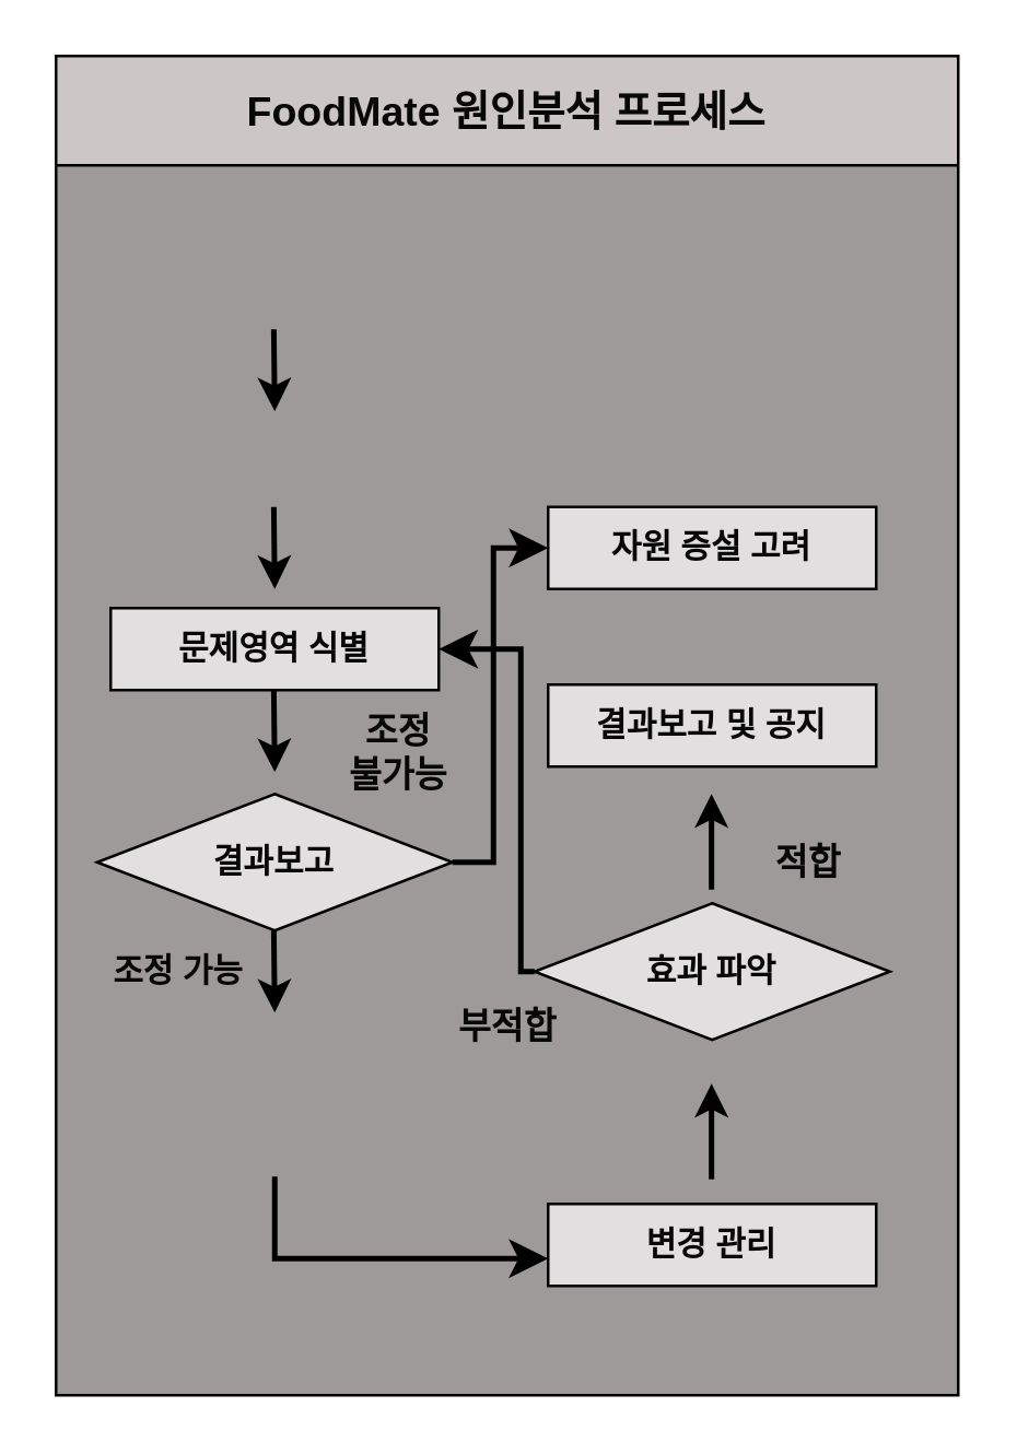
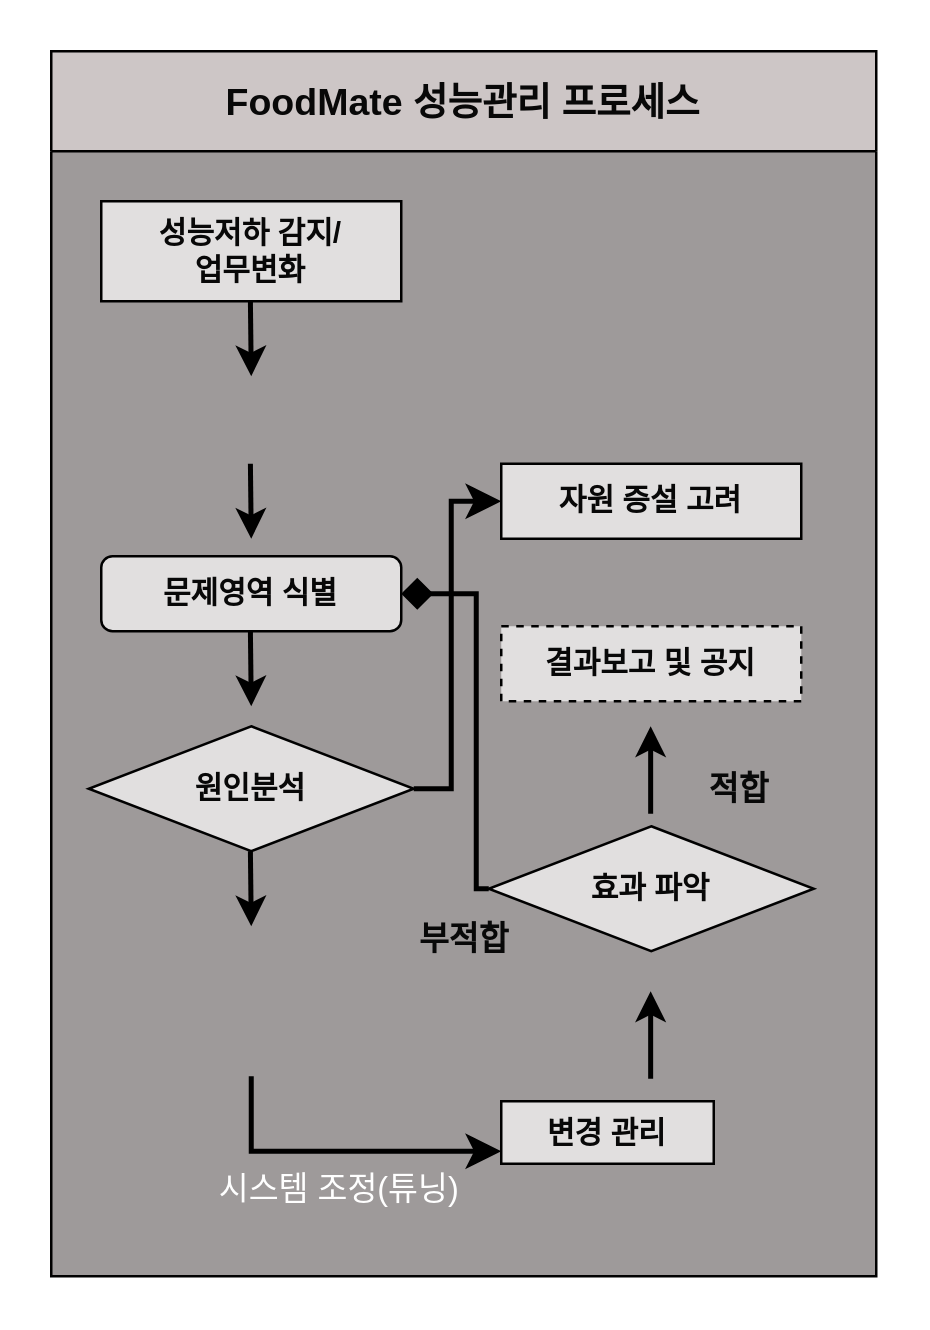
  <mxCell id="0" />
  <mxCell id="1" parent="0" />
- <mxCell id="2" value="&lt;font style=&quot;font-size: 15px;&quot;&gt;FoodMate 원인분석 프로세스&lt;/font&gt;" style="swimlane;whiteSpace=wrap;html=1;swimlaneFillColor=light-dark(#9e9a9a, #989090);fillColor=light-dark(#cdc6c6, #ededed);startSize=40;fontColor=light-dark(#080808, #121212);fontStyle=1" parent="1" vertex="1"><mxGeometry x="20" y="20" width="330" height="490" as="geometry" /></mxCell>
- <mxCell id="4" value="문제영역 식별" style="rounded=0;whiteSpace=wrap;html=1;fillColor=light-dark(#e1dfdf, #635f5f);fontColor=light-dark(#080808, #121212);fontStyle=1" parent="2" vertex="1"><mxGeometry x="20" y="202" width="120" height="30" as="geometry" /></mxCell>
- <mxCell id="5" value="결과보고" style="rhombus;whiteSpace=wrap;html=1;fillColor=light-dark(#e1dfdf, #635f5f);fontColor=light-dark(#080808, #121212);fontStyle=1" parent="2" vertex="1"><mxGeometry x="15" y="270" width="130" height="50" as="geometry" /></mxCell>
- <mxCell id="6" value="&lt;span&gt;조정 가능&lt;/span&gt;" style="text;html=1;align=center;verticalAlign=middle;whiteSpace=wrap;rounded=0;fontColor=light-dark(#080808, #121212);fontStyle=1" parent="2" vertex="1"><mxGeometry x="15" y="320" width="60" height="30" as="geometry" /></mxCell>
+ <mxCell id="2" value="&lt;font style=&quot;font-size: 15px;&quot;&gt;FoodMate 성능관리 프로세스&lt;/font&gt;" style="swimlane;whiteSpace=wrap;html=1;swimlaneFillColor=light-dark(#9e9a9a, #989090);fillColor=light-dark(#cdc6c6, #ededed);startSize=40;fontColor=light-dark(#080808, #121212);fontStyle=1" parent="1" vertex="1"><mxGeometry x="20" y="20" width="330" height="490" as="geometry" /></mxCell>
+ <mxCell id="3" value="성능저하 감지/&lt;div&gt;업무변화&lt;/div&gt;" style="rounded=0;whiteSpace=wrap;html=1;fillColor=light-dark(#e1dfdf, #635f5f);fontColor=light-dark(#080808, #121212);fontStyle=1" parent="2" vertex="1"><mxGeometry x="20" y="60" width="120" height="40" as="geometry" /></mxCell>
+ <mxCell id="4" value="문제영역 식별" style="whiteSpace=wrap;html=1;fillColor=light-dark(#e1dfdf, #635f5f);fontColor=light-dark(#080808, #121212);fontStyle=1;rounded=1;" parent="2" vertex="1"><mxGeometry x="20" y="202" width="120" height="30" as="geometry" /></mxCell>
+ <mxCell id="5" value="원인분석" style="rhombus;whiteSpace=wrap;html=1;fillColor=light-dark(#e1dfdf, #635f5f);fontColor=light-dark(#080808, #121212);fontStyle=1" parent="2" vertex="1"><mxGeometry x="15" y="270" width="130" height="50" as="geometry" /></mxCell>
  <mxCell id="7" value="자원 증설&lt;span style=&quot;font-family: monospace; font-size: 0px; text-align: start; text-wrap: nowrap;&quot;&gt;%3CmxGraphModel%3E%3Croot%3E%3CmxCell%20id%3D%220%22%2F%3E%3CmxCell%20id%3D%221%22%20parent%3D%220%22%2F%3E%3CmxCell%20id%3D%222%22%20value%3D%22%EC%88%98%EC%A7%91%EB%90%9C%20%EB%8D%B0%EC%9D%B4%ED%84%B0%20%EB%B6%84%EC%84%9D%22%20style%3D%22rounded%3D0%3BwhiteSpace%3Dwrap%3Bhtml%3D1%3BfillColor%3D%23a8a3a3%3B%22%20vertex%3D%221%22%20parent%3D%221%22%3E%3CmxGeometry%20x%3D%22120%22%20y%3D%22175%22%20width%3D%22120%22%20height%3D%2230%22%20as%3D%22geometry%22%2F%3E%3C%2FmxCell%3E%3C%2Froot%3E%3C%2FmxGraphModel%3E&lt;/span&gt;&amp;nbsp;고려" style="rounded=0;whiteSpace=wrap;html=1;fillColor=light-dark(#e1dfdf, #635f5f);fontColor=light-dark(#080808, #121212);fontStyle=1" parent="2" vertex="1"><mxGeometry x="180" y="165" width="120" height="30" as="geometry" /></mxCell>
- <mxCell id="8" value="결과보고 및 공지" style="rounded=0;whiteSpace=wrap;html=1;fillColor=light-dark(#e1dfdf, #635f5f);fontColor=light-dark(#080808, #121212);fontStyle=1" parent="2" vertex="1"><mxGeometry x="180" y="230" width="120" height="30" as="geometry" /></mxCell>
+ <mxCell id="8" value="결과보고 및 공지" style="rounded=0;whiteSpace=wrap;html=1;fillColor=light-dark(#e1dfdf, #635f5f);fontColor=light-dark(#080808, #121212);fontStyle=1;dashed=1;" parent="2" vertex="1"><mxGeometry x="180" y="230" width="120" height="30" as="geometry" /></mxCell>
  <mxCell id="9" value="효과 파악" style="rhombus;whiteSpace=wrap;html=1;fillColor=light-dark(#e1dfdf, #635f5f);fontColor=light-dark(#080808, #121212);fontStyle=1" parent="2" vertex="1"><mxGeometry x="175" y="310" width="130" height="50" as="geometry" /></mxCell>
- <mxCell id="10" value="변경 관리" style="rounded=0;whiteSpace=wrap;html=1;fillColor=light-dark(#e1dfdf, #635f5f);fontColor=light-dark(#080808, #121212);fontStyle=1" parent="2" vertex="1"><mxGeometry x="180" y="420" width="120" height="30" as="geometry" /></mxCell>
+ <mxCell id="10" value="변경 관리" style="rounded=0;whiteSpace=wrap;html=1;fillColor=light-dark(#e1dfdf, #635f5f);fontColor=light-dark(#080808, #121212);fontStyle=1" parent="2" vertex="1"><mxGeometry x="180" y="420" width="85" height="25" as="geometry" /></mxCell>
  <mxCell id="11" value="" style="edgeStyle=segmentEdgeStyle;endArrow=classic;html=1;curved=0;rounded=0;endSize=8;startSize=8;strokeWidth=2;fontColor=light-dark(#080808, #121212);fontStyle=1" parent="2" edge="1"><mxGeometry width="50" height="50" relative="1" as="geometry"><mxPoint x="80" y="410" as="sourcePoint" /><mxPoint x="180" y="440" as="targetPoint" /><Array as="points"><mxPoint x="80" y="440" /></Array></mxGeometry></mxCell>
  <mxCell id="12" value="" style="endArrow=classic;html=1;rounded=0;strokeWidth=2;exitX=0.421;exitY=1.025;exitDx=0;exitDy=0;exitPerimeter=0;fontColor=light-dark(#080808, #121212);fontStyle=1" parent="2" edge="1"><mxGeometry width="50" height="50" relative="1" as="geometry"><mxPoint x="79.66" y="100.0" as="sourcePoint" /><mxPoint x="80" y="130" as="targetPoint" /></mxGeometry></mxCell>
  <mxCell id="13" value="" style="endArrow=classic;html=1;rounded=0;strokeWidth=2;exitX=0.421;exitY=1.025;exitDx=0;exitDy=0;exitPerimeter=0;fontColor=light-dark(#080808, #121212);fontStyle=1" parent="2" edge="1"><mxGeometry width="50" height="50" relative="1" as="geometry"><mxPoint x="79.66" y="165.0" as="sourcePoint" /><mxPoint x="80" y="195" as="targetPoint" /></mxGeometry></mxCell>
  <mxCell id="14" value="" style="endArrow=classic;html=1;rounded=0;strokeWidth=2;exitX=0.421;exitY=1.025;exitDx=0;exitDy=0;exitPerimeter=0;fontColor=light-dark(#080808, #121212);fontStyle=1" parent="2" edge="1"><mxGeometry width="50" height="50" relative="1" as="geometry"><mxPoint x="79.66" y="232.0" as="sourcePoint" /><mxPoint x="80" y="262" as="targetPoint" /></mxGeometry></mxCell>
  <mxCell id="15" value="" style="endArrow=classic;html=1;rounded=0;strokeWidth=2;exitX=0.421;exitY=1.025;exitDx=0;exitDy=0;exitPerimeter=0;fontColor=light-dark(#080808, #121212);fontStyle=1" parent="2" edge="1"><mxGeometry width="50" height="50" relative="1" as="geometry"><mxPoint x="79.66" y="320.0" as="sourcePoint" /><mxPoint x="80" y="350" as="targetPoint" /></mxGeometry></mxCell>
  <mxCell id="16" value="" style="edgeStyle=elbowEdgeStyle;elbow=horizontal;endArrow=classic;html=1;curved=0;rounded=0;endSize=8;startSize=8;exitX=1;exitY=0.5;exitDx=0;exitDy=0;strokeWidth=2;fontColor=light-dark(#080808, #121212);fontStyle=1" parent="2" source="5" edge="1"><mxGeometry width="50" height="50" relative="1" as="geometry"><mxPoint x="150" y="300" as="sourcePoint" /><mxPoint x="180" y="180" as="targetPoint" /><Array as="points"><mxPoint x="160" y="250" /></Array></mxGeometry></mxCell>
- <mxCell id="17" value="&lt;font style=&quot;font-size: 13px;&quot;&gt;조정&lt;/font&gt;&lt;div style=&quot;font-size: 13px;&quot;&gt;&lt;font style=&quot;font-size: 13px;&quot;&gt;불가능&lt;/font&gt;&lt;/div&gt;" style="text;strokeColor=none;fillColor=none;html=1;fontSize=13;fontStyle=1;verticalAlign=middle;align=center;fontColor=light-dark(#080808, #121212);" parent="2" vertex="1"><mxGeometry x="80" y="240" width="90" height="30" as="geometry" /></mxCell>
- <mxCell id="18" value="" style="edgeStyle=elbowEdgeStyle;elbow=horizontal;endArrow=classic;html=1;curved=0;rounded=0;endSize=8;startSize=8;strokeWidth=2;exitX=0;exitY=0.5;exitDx=0;exitDy=0;entryX=1;entryY=0.5;entryDx=0;entryDy=0;fontColor=light-dark(#080808, #121212);fontStyle=1" parent="2" source="9" target="4" edge="1"><mxGeometry width="50" height="50" relative="1" as="geometry"><mxPoint x="160" y="340" as="sourcePoint" /><mxPoint x="160" y="360" as="targetPoint" /><Array as="points"><mxPoint x="170" y="260" /></Array></mxGeometry></mxCell>
+ <mxCell id="18" value="" style="edgeStyle=elbowEdgeStyle;elbow=horizontal;endArrow=diamond;html=1;curved=0;rounded=0;endSize=8;startSize=8;strokeWidth=2;exitX=0;exitY=0.5;exitDx=0;exitDy=0;entryX=1;entryY=0.5;entryDx=0;entryDy=0;fontColor=light-dark(#080808, #121212);fontStyle=1;" parent="2" source="9" target="4" edge="1"><mxGeometry width="50" height="50" relative="1" as="geometry"><mxPoint x="160" y="340" as="sourcePoint" /><mxPoint x="160" y="360" as="targetPoint" /><Array as="points"><mxPoint x="170" y="260" /></Array></mxGeometry></mxCell>
  <mxCell id="19" value="부적합&lt;span style=&quot;font-family: monospace; font-size: 0px; text-align: start;&quot;&gt;%3CmxGraphModel%3E%3Croot%3E%3CmxCell%20id%3D%220%22%2F%3E%3CmxCell%20id%3D%221%22%20parent%3D%220%22%2F%3E%3CmxCell%20id%3D%222%22%20value%3D%22%26lt%3Bfont%20style%3D%26quot%3Bfont-size%3A%2013px%3B%26quot%3B%26gt%3B%EC%A1%B0%EC%A0%95%26lt%3B%2Ffont%26gt%3B%26lt%3Bdiv%20style%3D%26quot%3Bfont-size%3A%2013px%3B%26quot%3B%26gt%3B%26lt%3Bfont%20style%3D%26quot%3Bfont-size%3A%2013px%3B%26quot%3B%26gt%3B%EB%B6%88%EA%B0%80%EB%8A%A5%26lt%3B%2Ffont%26gt%3B%26lt%3B%2Fdiv%26gt%3B%22%20style%3D%22text%3BstrokeColor%3Dnone%3BfillColor%3Dnone%3Bhtml%3D1%3BfontSize%3D13%3BfontStyle%3D1%3BverticalAlign%3Dmiddle%3Balign%3Dcenter%3B%22%20vertex%3D%221%22%20parent%3D%221%22%3E%3CmxGeometry%20x%3D%22180%22%20y%3D%22280%22%20width%3D%2290%22%20height%3D%2230%22%20as%3D%22geometry%22%2F%3E%3C%2FmxCell%3E%3C%2Froot%3E%3C%2FmxGraphModel%3E&lt;/span&gt;" style="text;strokeColor=none;fillColor=none;html=1;fontSize=13;fontStyle=1;verticalAlign=middle;align=center;fontColor=light-dark(#080808, #121212);" parent="2" vertex="1"><mxGeometry x="120" y="340" width="90" height="30" as="geometry" /></mxCell>
  <mxCell id="20" value="적합&lt;span style=&quot;font-family: monospace; font-size: 0px; text-align: start;&quot;&gt;%3CmxGraphModel%3E%3Croot%3E%3CmxCell%20id%3D%220%22%2F%3E%3CmxCell%20id%3D%221%22%20parent%3D%220%22%2F%3E%3CmxCell%20id%3D%222%22%20value%3D%22%26lt%3Bfont%20style%3D%26quot%3Bfont-size%3A%2013px%3B%26quot%3B%26gt%3B%EC%A1%B0%EC%A0%95%26lt%3B%2Ffont%26gt%3B%26lt%3Bdiv%20style%3D%26quot%3Bfont-size%3A%2013px%3B%26quot%3B%26gt%3B%26lt%3Bfont%20style%3D%26quot%3Bfont-size%3A%2013px%3B%26quot%3B%26gt%3B%EB%B6%88%EA%B0%80%EB%8A%A5%26lt%3B%2Ffont%26gt%3B%26lt%3B%2Fdiv%26gt%3B%22%20style%3D%22text%3BstrokeColor%3Dnone%3BfillColor%3Dnone%3Bhtml%3D1%3BfontSize%3D13%3BfontStyle%3D1%3BverticalAlign%3Dmiddle%3Balign%3Dcenter%3B%22%20vertex%3D%221%22%20parent%3D%221%22%3E%3CmxGeometry%20x%3D%22180%22%20y%3D%22280%22%20width%3D%2290%22%20height%3D%2230%22%20as%3D%22geometry%22%2F%3E%3C%2FmxCell%3E%3C%2Froot%3E%3C%2FmxGraphModel%3E&lt;/span&gt;" style="text;strokeColor=none;fillColor=none;html=1;fontSize=13;fontStyle=1;verticalAlign=middle;align=center;fontColor=light-dark(#080808, #121212);" parent="2" vertex="1"><mxGeometry x="230" y="280" width="90" height="30" as="geometry" /></mxCell>
  <mxCell id="21" value="" style="endArrow=classic;html=1;rounded=0;strokeWidth=2;exitX=0;exitY=0.5;exitDx=0;exitDy=0;fontColor=light-dark(#080808, #121212);fontStyle=1" parent="2" edge="1"><mxGeometry width="50" height="50" relative="1" as="geometry"><mxPoint x="239.76" y="305" as="sourcePoint" /><mxPoint x="239.76" y="270" as="targetPoint" /></mxGeometry></mxCell>
  <mxCell id="22" value="" style="endArrow=classic;html=1;rounded=0;strokeWidth=2;exitX=0;exitY=0.5;exitDx=0;exitDy=0;fontColor=light-dark(#080808, #121212);fontStyle=1" parent="2" edge="1"><mxGeometry width="50" height="50" relative="1" as="geometry"><mxPoint x="239.76" y="411" as="sourcePoint" /><mxPoint x="239.76" y="376" as="targetPoint" /></mxGeometry></mxCell>
+ <mxCell id="23" value="시스템 조정(튜닝)" style="text;strokeColor=none;fillColor=none;html=1;fontSize=13;fontStyle=0;verticalAlign=middle;align=center;fontColor=#FFFFFF;" parent="2" vertex="1"><mxGeometry x="70" y="440" width="90" height="30" as="geometry" /></mxCell>
